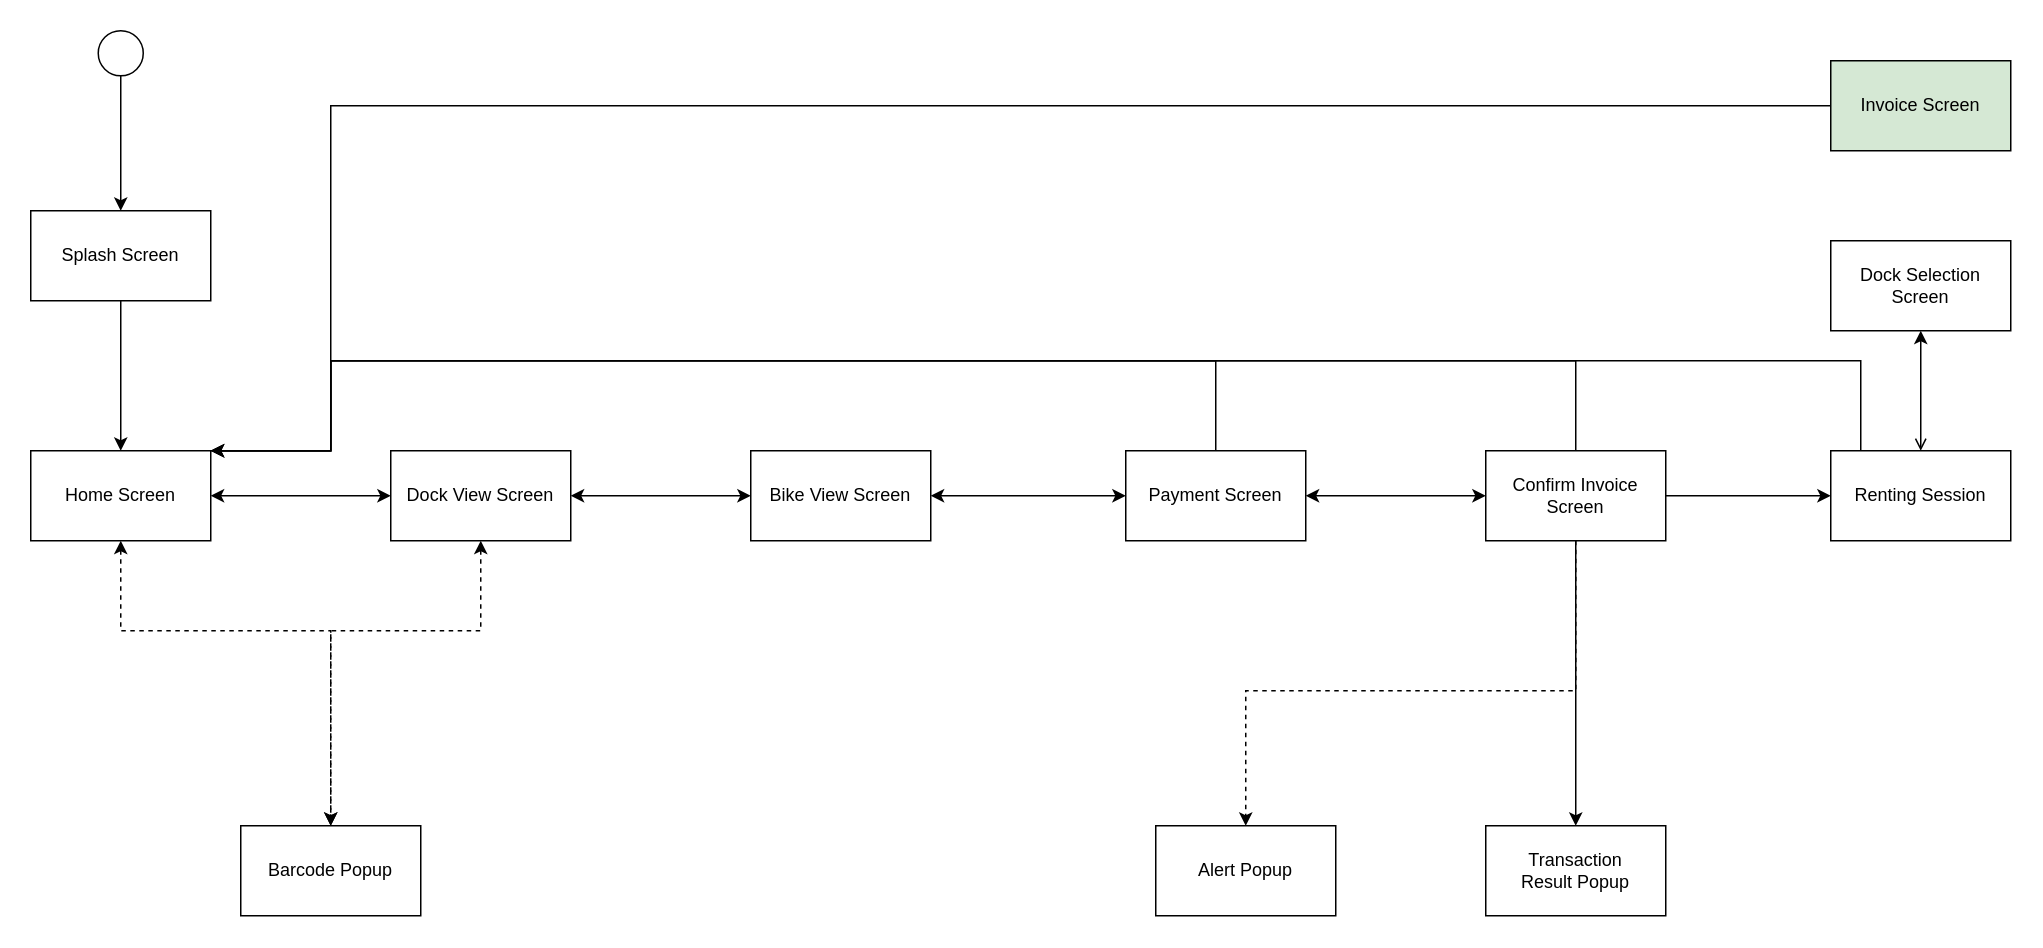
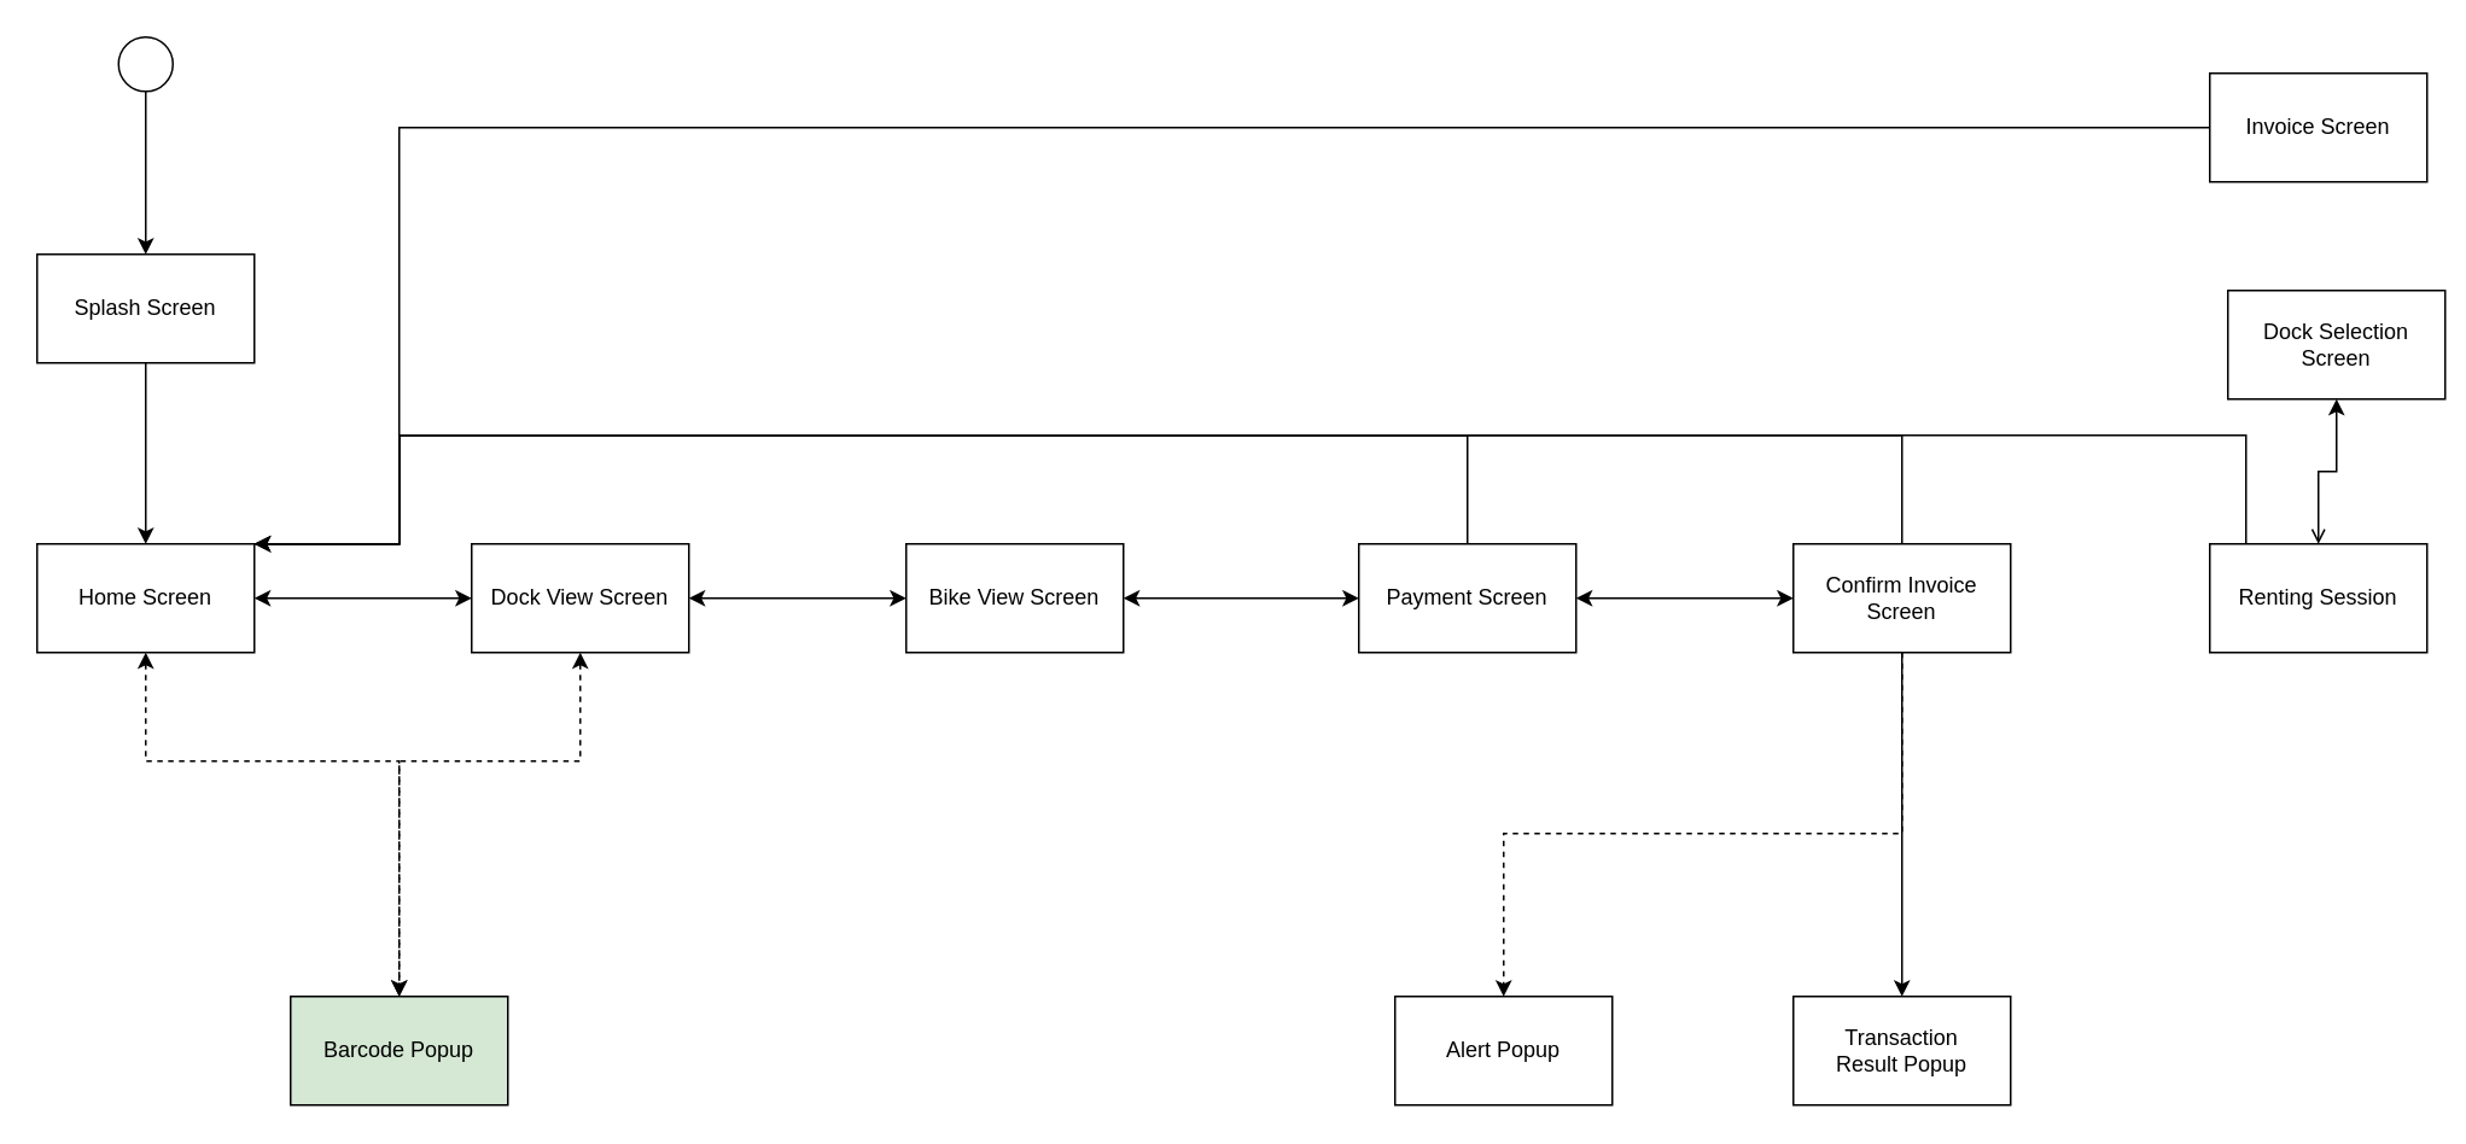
  <mxCell id="0" />
  <mxCell id="1" parent="0" />
  <mxCell id="2" value="Splash Screen" style="rounded=0;whiteSpace=wrap;html=1;" parent="1" vertex="1"><mxGeometry x="20" y="140" width="120" height="60" as="geometry" /></mxCell>
  <mxCell id="3" style="edgeStyle=orthogonalEdgeStyle;rounded=0;orthogonalLoop=1;jettySize=auto;html=1;entryX=0;entryY=0.5;entryDx=0;entryDy=0;startArrow=classic;startFill=1;" parent="1" source="6" target="9" edge="1"><mxGeometry relative="1" as="geometry" /></mxCell>
  <mxCell id="4" style="edgeStyle=orthogonalEdgeStyle;rounded=0;orthogonalLoop=1;jettySize=auto;html=1;entryX=0.5;entryY=0;entryDx=0;entryDy=0;dashed=1;startArrow=classic;startFill=1;" parent="1" source="6" target="10" edge="1"><mxGeometry relative="1" as="geometry"><Array as="points"><mxPoint x="80" y="420" /><mxPoint x="220" y="420" /></Array></mxGeometry></mxCell>
  <mxCell id="5" style="edgeStyle=orthogonalEdgeStyle;rounded=0;orthogonalLoop=1;jettySize=auto;html=1;entryX=0.5;entryY=1;entryDx=0;entryDy=0;startArrow=classic;startFill=1;endArrow=none;endFill=0;" parent="1" source="6" target="2" edge="1"><mxGeometry relative="1" as="geometry" /></mxCell>
  <mxCell id="6" value="Home Screen" style="rounded=0;whiteSpace=wrap;html=1;" parent="1" vertex="1"><mxGeometry x="20" y="300" width="120" height="60" as="geometry" /></mxCell>
  <mxCell id="7" style="edgeStyle=orthogonalEdgeStyle;rounded=0;orthogonalLoop=1;jettySize=auto;html=1;entryX=0;entryY=0.5;entryDx=0;entryDy=0;startArrow=classic;startFill=1;" parent="1" source="9" target="12" edge="1"><mxGeometry relative="1" as="geometry" /></mxCell>
  <mxCell id="8" style="edgeStyle=orthogonalEdgeStyle;rounded=0;orthogonalLoop=1;jettySize=auto;html=1;entryX=0.5;entryY=0;entryDx=0;entryDy=0;dashed=1;startArrow=classic;startFill=1;" parent="1" source="9" target="10" edge="1"><mxGeometry relative="1" as="geometry"><Array as="points"><mxPoint x="320" y="420" /><mxPoint x="220" y="420" /></Array></mxGeometry></mxCell>
  <mxCell id="9" value="Dock View Screen" style="rounded=0;whiteSpace=wrap;html=1;" parent="1" vertex="1"><mxGeometry x="260" y="300" width="120" height="60" as="geometry" /></mxCell>
- <mxCell id="10" value="Barcode Popup" style="rounded=0;whiteSpace=wrap;html=1;" parent="1" vertex="1"><mxGeometry x="160" y="550" width="120" height="60" as="geometry" /></mxCell>
+ <mxCell id="10" value="Barcode Popup" style="rounded=0;whiteSpace=wrap;html=1;fillColor=#d5e8d4;" parent="1" vertex="1"><mxGeometry x="160" y="550" width="120" height="60" as="geometry" /></mxCell>
  <mxCell id="11" style="edgeStyle=orthogonalEdgeStyle;rounded=0;orthogonalLoop=1;jettySize=auto;html=1;entryX=0;entryY=0.5;entryDx=0;entryDy=0;startArrow=classic;startFill=1;" parent="1" source="12" target="17" edge="1"><mxGeometry relative="1" as="geometry" /></mxCell>
  <mxCell id="12" value="Bike View Screen" style="rounded=0;whiteSpace=wrap;html=1;" parent="1" vertex="1"><mxGeometry x="500" y="300" width="120" height="60" as="geometry" /></mxCell>
  <mxCell id="13" style="edgeStyle=orthogonalEdgeStyle;rounded=0;orthogonalLoop=1;jettySize=auto;html=1;entryX=0.5;entryY=0;entryDx=0;entryDy=0;" parent="1" source="14" target="2" edge="1"><mxGeometry relative="1" as="geometry" /></mxCell>
  <mxCell id="14" value="" style="verticalLabelPosition=bottom;verticalAlign=top;html=1;shape=mxgraph.flowchart.on-page_reference;" parent="1" vertex="1"><mxGeometry x="65" y="20" width="30" height="30" as="geometry" /></mxCell>
- <mxCell id="15" style="edgeStyle=orthogonalEdgeStyle;rounded=0;orthogonalLoop=1;jettySize=auto;html=1;entryX=0;entryY=0.5;entryDx=0;entryDy=0;startArrow=none;startFill=0;" parent="1" source="25" target="19" edge="1"><mxGeometry relative="1" as="geometry" /></mxCell>
  <mxCell id="16" style="edgeStyle=orthogonalEdgeStyle;rounded=0;orthogonalLoop=1;jettySize=auto;html=1;entryX=1;entryY=0;entryDx=0;entryDy=0;startArrow=none;startFill=0;endArrow=none;" parent="1" source="17" target="6" edge="1"><mxGeometry relative="1" as="geometry"><Array as="points"><mxPoint x="810" y="240" /><mxPoint x="220" y="240" /><mxPoint x="220" y="300" /></Array></mxGeometry></mxCell>
  <mxCell id="17" value="Payment Screen" style="rounded=0;whiteSpace=wrap;html=1;" parent="1" vertex="1"><mxGeometry x="750" y="300" width="120" height="60" as="geometry" /></mxCell>
  <mxCell id="18" style="edgeStyle=orthogonalEdgeStyle;rounded=0;orthogonalLoop=1;jettySize=auto;html=1;exitX=0;exitY=0;exitDx=0;exitDy=0;entryX=1;entryY=0;entryDx=0;entryDy=0;startArrow=none;startFill=0;" parent="1" source="19" target="6" edge="1"><mxGeometry relative="1" as="geometry"><Array as="points"><mxPoint x="1240" y="300" /><mxPoint x="1240" y="240" /><mxPoint x="220" y="240" /><mxPoint x="220" y="300" /></Array></mxGeometry></mxCell>
  <mxCell id="19" value="Renting Session" style="rounded=0;whiteSpace=wrap;html=1;" parent="1" vertex="1"><mxGeometry x="1220" y="300" width="120" height="60" as="geometry" /></mxCell>
  <mxCell id="20" style="edgeStyle=orthogonalEdgeStyle;rounded=0;orthogonalLoop=1;jettySize=auto;html=1;entryX=1;entryY=0;entryDx=0;entryDy=0;startArrow=none;startFill=0;" parent="1" source="21" target="6" edge="1"><mxGeometry relative="1" as="geometry"><Array as="points"><mxPoint x="1280" y="70" /><mxPoint x="220" y="70" /><mxPoint x="220" y="300" /></Array></mxGeometry></mxCell>
- <mxCell id="21" value="Invoice Screen" style="rounded=0;whiteSpace=wrap;html=1;fillColor=#d5e8d4;" parent="1" vertex="1"><mxGeometry x="1220" y="40" width="120" height="60" as="geometry" /></mxCell>
+ <mxCell id="21" value="Invoice Screen" style="rounded=0;whiteSpace=wrap;html=1;" parent="1" vertex="1"><mxGeometry x="1220" y="40" width="120" height="60" as="geometry" /></mxCell>
  <mxCell id="22" style="edgeStyle=orthogonalEdgeStyle;rounded=0;orthogonalLoop=1;jettySize=auto;html=1;" parent="1" source="25" target="27" edge="1"><mxGeometry relative="1" as="geometry" /></mxCell>
  <mxCell id="23" style="edgeStyle=orthogonalEdgeStyle;rounded=0;orthogonalLoop=1;jettySize=auto;html=1;entryX=0.5;entryY=0;entryDx=0;entryDy=0;dashed=1;" parent="1" source="25" target="28" edge="1"><mxGeometry relative="1" as="geometry"><Array as="points"><mxPoint x="1050" y="460" /><mxPoint x="830" y="460" /></Array></mxGeometry></mxCell>
  <mxCell id="24" style="edgeStyle=orthogonalEdgeStyle;rounded=0;orthogonalLoop=1;jettySize=auto;html=1;" parent="1" source="25" edge="1"><mxGeometry relative="1" as="geometry"><mxPoint x="140" y="300" as="targetPoint" /><Array as="points"><mxPoint x="1050" y="240" /><mxPoint x="220" y="240" /><mxPoint x="220" y="300" /></Array></mxGeometry></mxCell>
  <mxCell id="25" value="Confirm Invoice Screen" style="rounded=0;whiteSpace=wrap;html=1;" parent="1" vertex="1"><mxGeometry x="990" y="300" width="120" height="60" as="geometry" /></mxCell>
  <mxCell id="26" style="edgeStyle=orthogonalEdgeStyle;rounded=0;orthogonalLoop=1;jettySize=auto;html=1;entryX=0;entryY=0.5;entryDx=0;entryDy=0;startArrow=classic;startFill=1;" parent="1" source="17" target="25" edge="1"><mxGeometry relative="1" as="geometry"><mxPoint x="870" y="330" as="sourcePoint" /><mxPoint x="1220" y="330" as="targetPoint" /></mxGeometry></mxCell>
  <mxCell id="27" value="Transaction Result&amp;nbsp;Popup" style="rounded=0;whiteSpace=wrap;html=1;" parent="1" vertex="1"><mxGeometry x="990" y="550" width="120" height="60" as="geometry" /></mxCell>
  <mxCell id="28" value="Alert Popup" style="rounded=0;whiteSpace=wrap;html=1;" parent="1" vertex="1"><mxGeometry x="770" y="550" width="120" height="60" as="geometry" /></mxCell>
  <mxCell id="29" style="edgeStyle=orthogonalEdgeStyle;rounded=0;orthogonalLoop=1;jettySize=auto;html=1;entryX=0.5;entryY=0;entryDx=0;entryDy=0;startArrow=classic;startFill=1;endArrow=open;endFill=0;" parent="1" source="30" target="19" edge="1"><mxGeometry relative="1" as="geometry" /></mxCell>
- <mxCell id="30" value="Dock Selection Screen" style="rounded=0;whiteSpace=wrap;html=1;" parent="1" vertex="1"><mxGeometry x="1220" y="160" width="120" height="60" as="geometry" /></mxCell>
+ <mxCell id="30" value="Dock Selection Screen" style="rounded=0;whiteSpace=wrap;html=1;" parent="1" vertex="1"><mxGeometry x="1230" y="160" width="120" height="60" as="geometry" /></mxCell>
